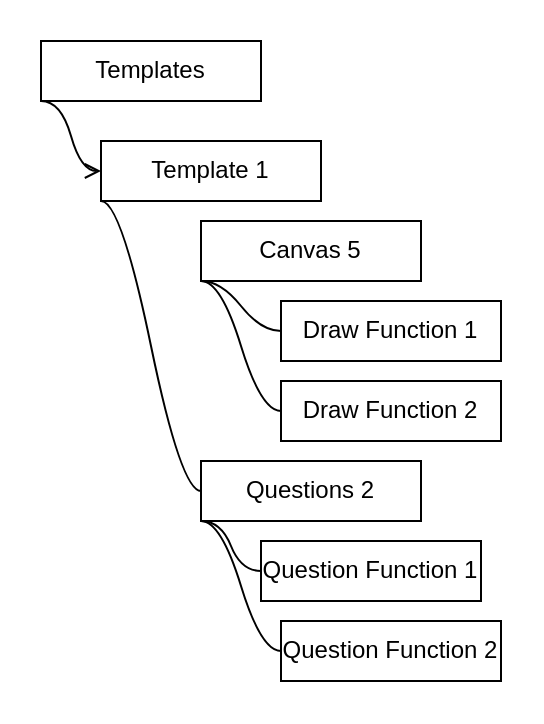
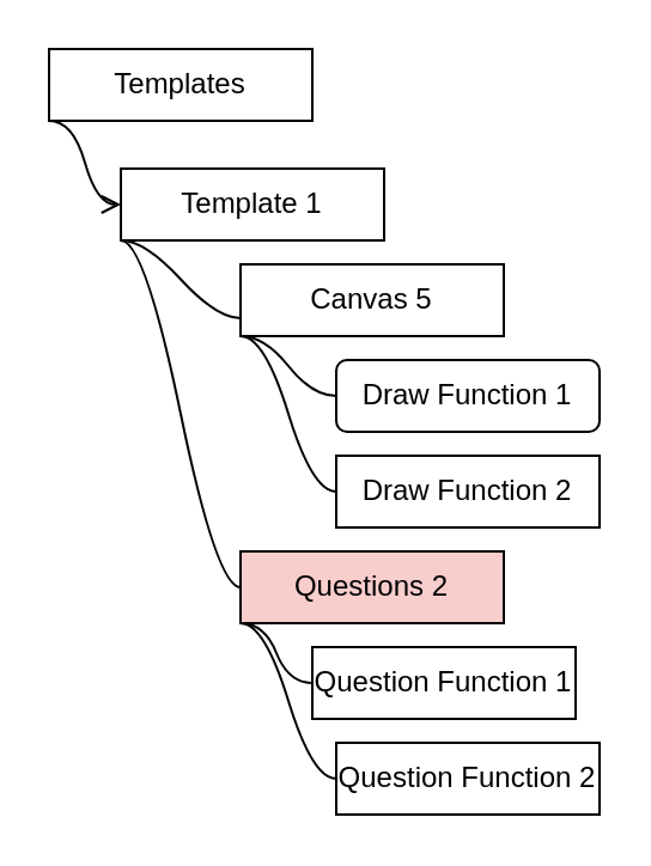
  <mxCell id="0" />
  <mxCell id="1" parent="0" />
  <mxCell id="2" value="Templates" style="rounded=0;whiteSpace=wrap;html=1;" parent="1" vertex="1"><mxGeometry x="20" y="20" width="110" height="30" as="geometry" /></mxCell>
  <mxCell id="3" value="Template 1" style="rounded=0;whiteSpace=wrap;html=1;" parent="1" vertex="1"><mxGeometry x="50" y="70" width="110" height="30" as="geometry" /></mxCell>
  <mxCell id="4" value="Canvas 5" style="rounded=0;whiteSpace=wrap;html=1;" parent="1" vertex="1"><mxGeometry x="100" y="110" width="110" height="30" as="geometry" /></mxCell>
- <mxCell id="5" value="Draw Function 1" style="rounded=0;whiteSpace=wrap;html=1;" parent="1" vertex="1"><mxGeometry x="140" y="150" width="110" height="30" as="geometry" /></mxCell>
- <mxCell id="6" value="Questions 2" style="rounded=0;whiteSpace=wrap;html=1;" parent="1" vertex="1"><mxGeometry x="100" y="230" width="110" height="30" as="geometry" /></mxCell>
+ <mxCell id="5" value="Draw Function 1" style="whiteSpace=wrap;html=1;rounded=1;" parent="1" vertex="1"><mxGeometry x="140" y="150" width="110" height="30" as="geometry" /></mxCell>
+ <mxCell id="6" value="Questions 2" style="rounded=0;whiteSpace=wrap;html=1;fillColor=#f8cecc;" parent="1" vertex="1"><mxGeometry x="100" y="230" width="110" height="30" as="geometry" /></mxCell>
  <mxCell id="7" value="Question Function 1" style="rounded=0;whiteSpace=wrap;html=1;" parent="1" vertex="1"><mxGeometry x="130" y="270" width="110" height="30" as="geometry" /></mxCell>
  <mxCell id="8" value="" style="edgeStyle=entityRelationEdgeStyle;startArrow=none;endArrow=open;segment=10;curved=1;rounded=0;exitX=0;exitY=1;exitDx=0;exitDy=0;entryX=0;entryY=0.5;entryDx=0;entryDy=0;" edge="1" target="3" parent="1" source="2"><mxGeometry relative="1" as="geometry"><mxPoint x="290" y="450" as="sourcePoint" /></mxGeometry></mxCell>
+ <mxCell id="9" value="" style="edgeStyle=entityRelationEdgeStyle;startArrow=none;endArrow=none;segment=10;curved=1;rounded=0;exitX=0;exitY=1;exitDx=0;exitDy=0;entryX=0;entryY=0.75;entryDx=0;entryDy=0;" edge="1" parent="1" source="3" target="4"><mxGeometry relative="1" as="geometry"><mxPoint x="40" y="70" as="sourcePoint" /><mxPoint x="70" y="105" as="targetPoint" /></mxGeometry></mxCell>
  <mxCell id="10" value="" style="edgeStyle=entityRelationEdgeStyle;startArrow=none;endArrow=none;segment=10;curved=1;rounded=0;entryX=0;entryY=0.5;entryDx=0;entryDy=0;" edge="1" parent="1" target="6"><mxGeometry relative="1" as="geometry"><mxPoint x="50" y="100" as="sourcePoint" /><mxPoint x="110" y="142.5" as="targetPoint" /></mxGeometry></mxCell>
  <mxCell id="11" value="" style="edgeStyle=entityRelationEdgeStyle;startArrow=none;endArrow=none;segment=10;curved=1;rounded=0;entryX=0;entryY=0.5;entryDx=0;entryDy=0;exitX=0;exitY=1;exitDx=0;exitDy=0;" edge="1" parent="1" source="4" target="5"><mxGeometry relative="1" as="geometry"><mxPoint x="60" y="110" as="sourcePoint" /><mxPoint x="110" y="215" as="targetPoint" /></mxGeometry></mxCell>
  <mxCell id="12" value="" style="edgeStyle=entityRelationEdgeStyle;startArrow=none;endArrow=none;segment=10;curved=1;rounded=0;entryX=0;entryY=0.5;entryDx=0;entryDy=0;exitX=0;exitY=1;exitDx=0;exitDy=0;" edge="1" parent="1" target="7"><mxGeometry relative="1" as="geometry"><mxPoint x="100" y="260" as="sourcePoint" /><mxPoint x="140" y="285" as="targetPoint" /></mxGeometry></mxCell>
  <mxCell id="13" value="Question Function 2" style="rounded=0;whiteSpace=wrap;html=1;" vertex="1" parent="1"><mxGeometry x="140" y="310" width="110" height="30" as="geometry" /></mxCell>
  <mxCell id="14" value="" style="edgeStyle=entityRelationEdgeStyle;startArrow=none;endArrow=none;segment=10;curved=1;rounded=0;entryX=0;entryY=0.5;entryDx=0;entryDy=0;" edge="1" parent="1" target="13"><mxGeometry relative="1" as="geometry"><mxPoint x="100" y="260" as="sourcePoint" /><mxPoint x="140" y="325" as="targetPoint" /></mxGeometry></mxCell>
  <mxCell id="15" value="Draw Function 2" style="rounded=0;whiteSpace=wrap;html=1;" vertex="1" parent="1"><mxGeometry x="140" y="190" width="110" height="30" as="geometry" /></mxCell>
  <mxCell id="16" value="" style="edgeStyle=entityRelationEdgeStyle;startArrow=none;endArrow=none;segment=10;curved=1;rounded=0;entryX=0;entryY=0.5;entryDx=0;entryDy=0;" edge="1" parent="1" target="15"><mxGeometry relative="1" as="geometry"><mxPoint x="100" y="140" as="sourcePoint" /><mxPoint x="150" y="175" as="targetPoint" /></mxGeometry></mxCell>
